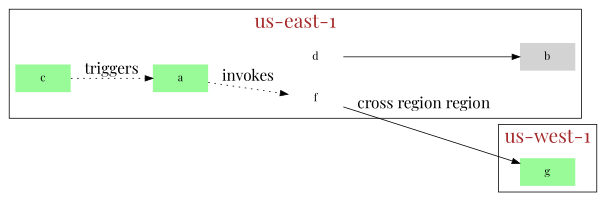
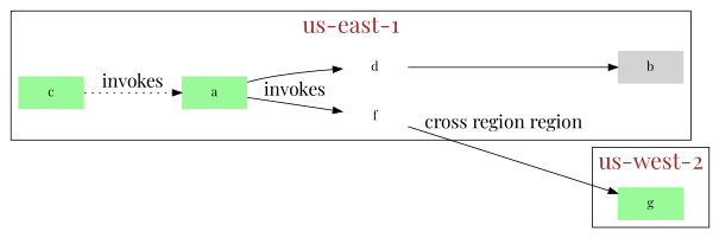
  digraph {
    fontcolor=brown
    fontname="Playfair Display"
    fontsize=25
    rankdir=LR
    node [fillcolor=palegreen fontname="Playfair Display" shape=none style=filled]
    edge [fontname="Playfair Display" fontsize=20 style=solid]
    a [width=1]
    d [fillcolor=white width=1]
    b [fillcolor=lightgrey width=1]
    c [width=1]
    f [fillcolor=white width=1]
    g [width=1]
    subgraph cluster_1 {
      label="us-east-1"
      a
      d
      b
      c
      f
    }
    subgraph cluster_2 {
-     label="us-west-1"
+     label="us-west-2"
      g
    }
-   a -> f [label=invokes style=dotted]
+   a -> d
+   a -> f [label=invokes]
    d -> b
-   c -> a [label=triggers style=dotted]
+   c -> a [label=invokes style=dotted]
    f -> g [label="cross region region"]
  }
